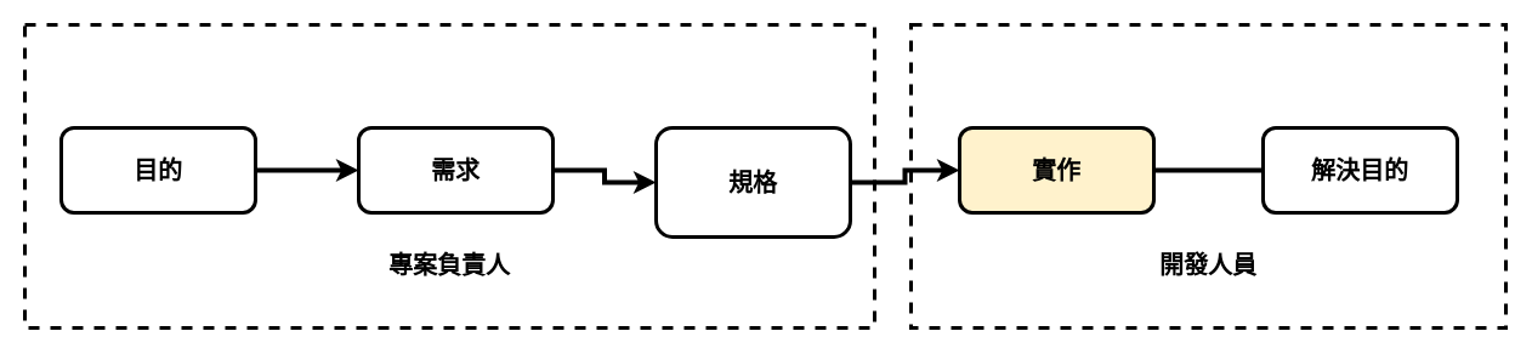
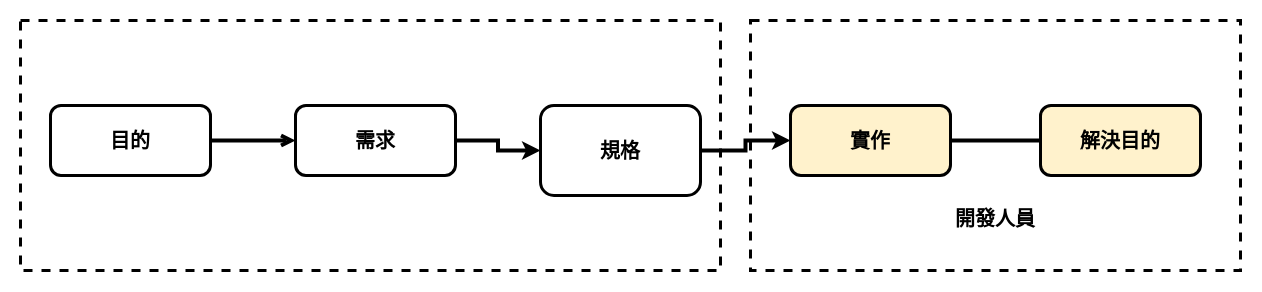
  <mxCell id="0" />
  <mxCell id="1" parent="0" />
  <mxCell id="2" value="" style="rounded=0;whiteSpace=wrap;html=1;strokeWidth=3;fillColor=none;dashed=1;" vertex="1" parent="1"><mxGeometry x="750" y="20" width="490" height="250" as="geometry" /></mxCell>
  <mxCell id="3" value="" style="rounded=0;whiteSpace=wrap;html=1;strokeWidth=3;fillColor=none;dashed=1;" vertex="1" parent="1"><mxGeometry x="20" y="20" width="700" height="250" as="geometry" /></mxCell>
  <mxCell id="4" style="edgeStyle=orthogonalEdgeStyle;rounded=0;orthogonalLoop=1;jettySize=auto;html=1;exitX=1;exitY=0.5;exitDx=0;exitDy=0;strokeWidth=4;" parent="1" source="5" target="9" edge="1"><mxGeometry relative="1" as="geometry" /></mxCell>
  <mxCell id="5" value="&lt;span style=&quot;font-size: 20px&quot;&gt;需求&lt;br&gt;&lt;/span&gt;" style="rounded=1;whiteSpace=wrap;html=1;fontFamily=微軟正黑體;fontSize=24;fontStyle=1;strokeWidth=3;" parent="1" vertex="1"><mxGeometry x="295" y="105" width="160" height="70" as="geometry" /></mxCell>
- <mxCell id="6" style="edgeStyle=orthogonalEdgeStyle;rounded=0;orthogonalLoop=1;jettySize=auto;html=1;exitX=1;exitY=0.5;exitDx=0;exitDy=0;entryX=0;entryY=0.5;entryDx=0;entryDy=0;strokeWidth=4;" parent="1" source="7" target="5" edge="1"><mxGeometry relative="1" as="geometry" /></mxCell>
+ <mxCell id="6" style="edgeStyle=orthogonalEdgeStyle;rounded=0;orthogonalLoop=1;jettySize=auto;html=1;exitX=1;exitY=0.5;exitDx=0;exitDy=0;entryX=0;entryY=0.5;entryDx=0;entryDy=0;strokeWidth=4;endArrow=open;" parent="1" source="7" target="5" edge="1"><mxGeometry relative="1" as="geometry" /></mxCell>
  <mxCell id="7" value="&lt;span style=&quot;font-size: 20px&quot;&gt;目的&lt;/span&gt;" style="rounded=1;whiteSpace=wrap;html=1;fontFamily=微軟正黑體;fontSize=24;fontStyle=1;strokeWidth=3;" parent="1" vertex="1"><mxGeometry x="50" y="105" width="160" height="70" as="geometry" /></mxCell>
  <mxCell id="8" style="edgeStyle=orthogonalEdgeStyle;rounded=0;orthogonalLoop=1;jettySize=auto;html=1;exitX=1;exitY=0.5;exitDx=0;exitDy=0;entryX=0;entryY=0.5;entryDx=0;entryDy=0;strokeWidth=4;" edge="1" parent="1" source="9" target="11"><mxGeometry relative="1" as="geometry" /></mxCell>
  <mxCell id="9" value="&lt;span style=&quot;font-size: 20px&quot;&gt;規格&lt;br&gt;&lt;/span&gt;" style="rounded=1;whiteSpace=wrap;html=1;fontFamily=微軟正黑體;fontSize=24;fontStyle=1;strokeWidth=3;" parent="1" vertex="1"><mxGeometry x="540" y="105" width="160" height="90" as="geometry" /></mxCell>
  <mxCell id="10" style="edgeStyle=orthogonalEdgeStyle;rounded=0;orthogonalLoop=1;jettySize=auto;html=1;exitX=1;exitY=0.5;exitDx=0;exitDy=0;entryX=0;entryY=0.5;entryDx=0;entryDy=0;strokeWidth=4;endArrow=none;" edge="1" parent="1" source="11" target="14"><mxGeometry relative="1" as="geometry" /></mxCell>
  <mxCell id="11" value="&lt;span style=&quot;font-size: 20px&quot;&gt;實作&lt;br&gt;&lt;/span&gt;" style="rounded=1;whiteSpace=wrap;html=1;fontFamily=微軟正黑體;fontSize=24;fontStyle=1;strokeWidth=3;fillColor=#fff2cc;" vertex="1" parent="1"><mxGeometry x="790" y="105" width="160" height="70" as="geometry" /></mxCell>
- <mxCell id="12" value="&lt;div&gt;&lt;span style=&quot;font-size: 20px&quot;&gt;&lt;b&gt;專案負責人&lt;/b&gt;&lt;/span&gt;&lt;/div&gt;" style="text;whiteSpace=wrap;html=1;align=center;" vertex="1" parent="1"><mxGeometry x="305.94" y="200" width="128.12" height="30" as="geometry" /></mxCell>
  <mxCell id="13" value="&lt;div&gt;&lt;span style=&quot;font-size: 20px&quot;&gt;&lt;b&gt;開發人員&lt;/b&gt;&lt;/span&gt;&lt;/div&gt;" style="text;whiteSpace=wrap;html=1;align=center;" vertex="1" parent="1"><mxGeometry x="930.94" y="200" width="128.12" height="30" as="geometry" /></mxCell>
- <mxCell id="14" value="&lt;span style=&quot;font-size: 20px&quot;&gt;解決目的&lt;br&gt;&lt;/span&gt;" style="rounded=1;whiteSpace=wrap;html=1;fontFamily=微軟正黑體;fontSize=24;fontStyle=1;strokeWidth=3;" vertex="1" parent="1"><mxGeometry x="1040" y="105" width="160" height="70" as="geometry" /></mxCell>
+ <mxCell id="14" value="&lt;span style=&quot;font-size: 20px&quot;&gt;解決目的&lt;br&gt;&lt;/span&gt;" style="rounded=1;whiteSpace=wrap;html=1;fontFamily=微軟正黑體;fontSize=24;fontStyle=1;strokeWidth=3;fillColor=#fff2cc;" vertex="1" parent="1"><mxGeometry x="1040" y="105" width="160" height="70" as="geometry" /></mxCell>
